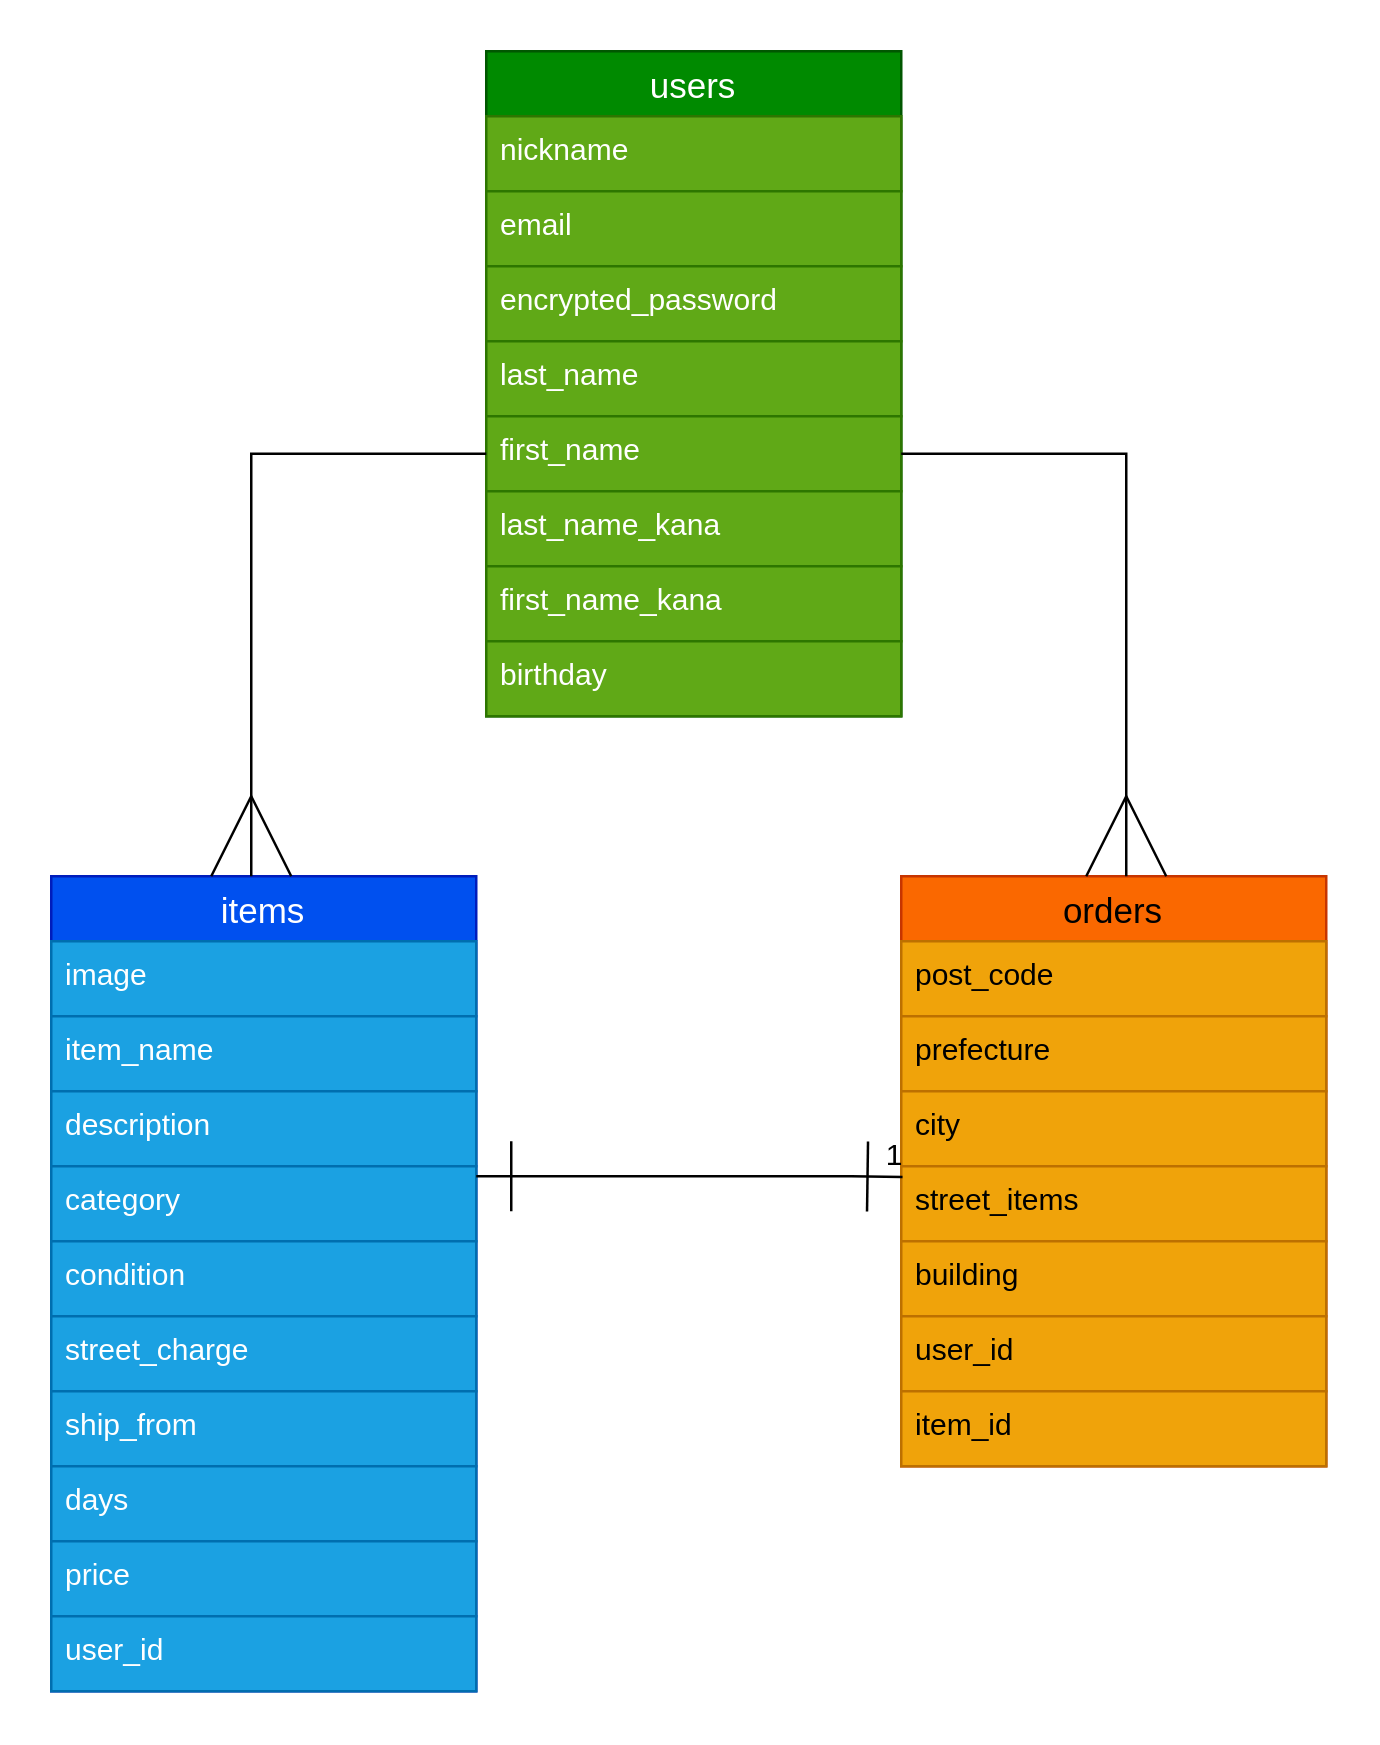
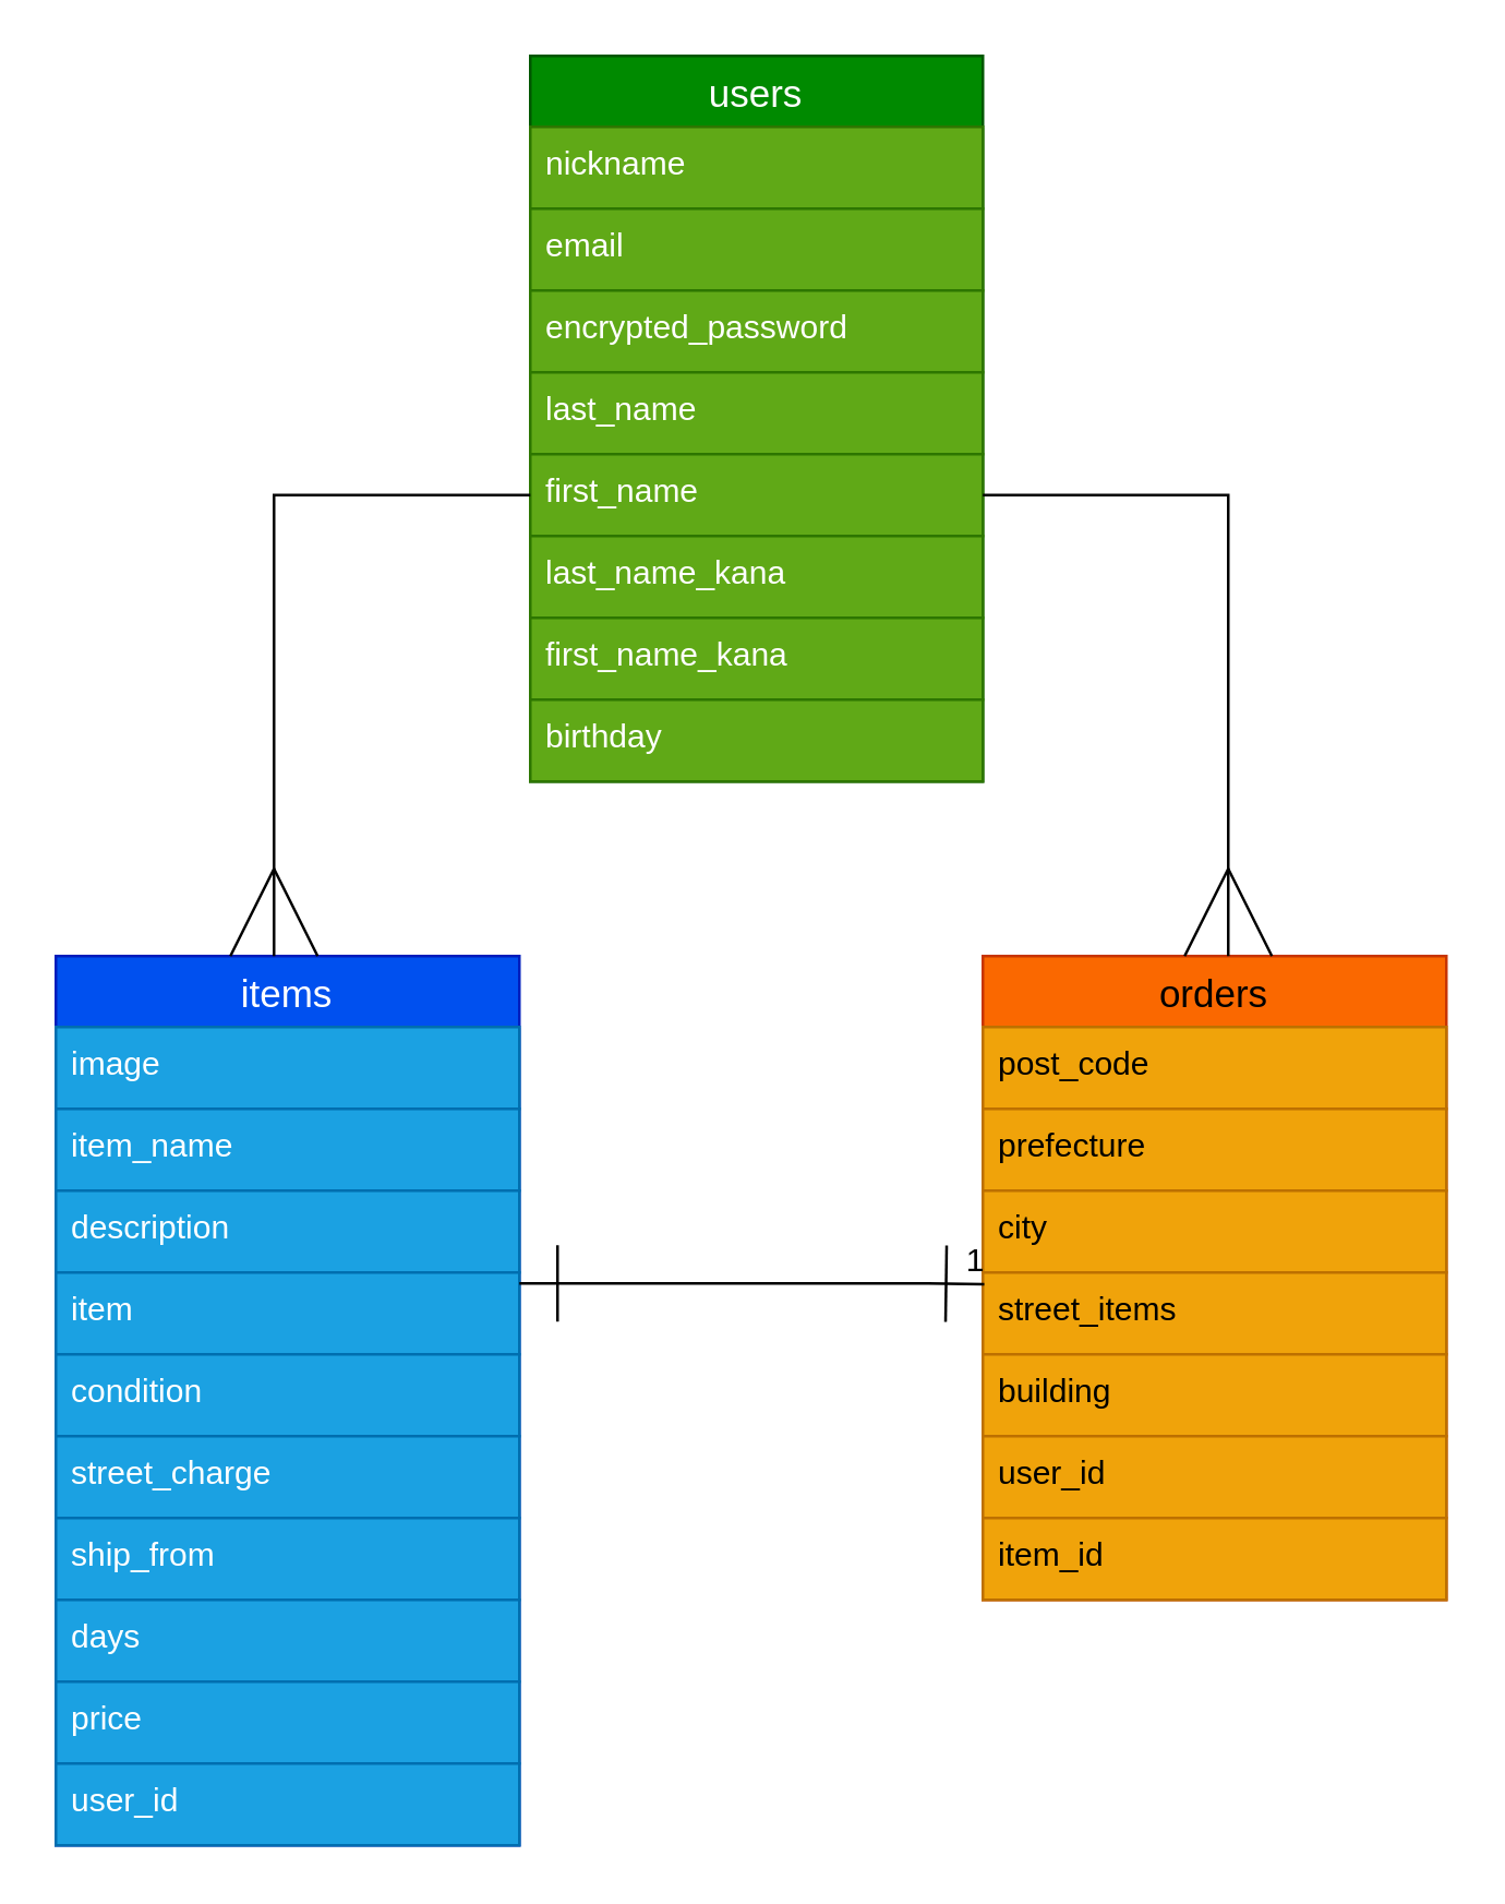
  <mxCell id="0" />
  <mxCell id="1" parent="0" />
  <mxCell id="2" value="users" style="swimlane;fontStyle=0;childLayout=stackLayout;horizontal=1;startSize=26;horizontalStack=0;resizeParent=1;resizeParentMax=0;resizeLast=0;collapsible=1;marginBottom=0;align=center;fontSize=14;rounded=0;fillColor=#008a00;fontColor=#ffffff;strokeColor=#005700;" vertex="1" parent="1"><mxGeometry x="194" y="20" width="166" height="266" as="geometry"><mxRectangle x="254" y="30" width="60" height="30" as="alternateBounds" /></mxGeometry></mxCell>
  <mxCell id="3" value="nickname" style="text;strokeColor=#2D7600;fillColor=#60a917;spacingLeft=4;spacingRight=4;overflow=hidden;rotatable=0;points=[[0,0.5],[1,0.5]];portConstraint=eastwest;fontSize=12;rounded=0;fontColor=#ffffff;" vertex="1" parent="2"><mxGeometry y="26" width="166" height="30" as="geometry" /></mxCell>
  <mxCell id="4" value="email&#10;" style="text;strokeColor=#2D7600;fillColor=#60a917;spacingLeft=4;spacingRight=4;overflow=hidden;rotatable=0;points=[[0,0.5],[1,0.5]];portConstraint=eastwest;fontSize=12;rounded=0;fontColor=#ffffff;" vertex="1" parent="2"><mxGeometry y="56" width="166" height="30" as="geometry" /></mxCell>
  <mxCell id="5" value="encrypted_password" style="text;strokeColor=#2D7600;fillColor=#60a917;spacingLeft=4;spacingRight=4;overflow=hidden;rotatable=0;points=[[0,0.5],[1,0.5]];portConstraint=eastwest;fontSize=12;rounded=0;fontColor=#ffffff;" vertex="1" parent="2"><mxGeometry y="86" width="166" height="30" as="geometry" /></mxCell>
  <mxCell id="6" value="last_name" style="text;strokeColor=#2D7600;fillColor=#60a917;spacingLeft=4;spacingRight=4;overflow=hidden;rotatable=0;points=[[0,0.5],[1,0.5]];portConstraint=eastwest;fontSize=12;rounded=0;fontColor=#ffffff;" vertex="1" parent="2"><mxGeometry y="116" width="166" height="30" as="geometry" /></mxCell>
  <mxCell id="7" value="first_name" style="text;strokeColor=#2D7600;fillColor=#60a917;spacingLeft=4;spacingRight=4;overflow=hidden;rotatable=0;points=[[0,0.5],[1,0.5]];portConstraint=eastwest;fontSize=12;rounded=0;fontColor=#ffffff;" vertex="1" parent="2"><mxGeometry y="146" width="166" height="30" as="geometry" /></mxCell>
  <mxCell id="8" value="last_name_kana" style="text;strokeColor=#2D7600;fillColor=#60a917;spacingLeft=4;spacingRight=4;overflow=hidden;rotatable=0;points=[[0,0.5],[1,0.5]];portConstraint=eastwest;fontSize=12;rounded=0;fontColor=#ffffff;" vertex="1" parent="2"><mxGeometry y="176" width="166" height="30" as="geometry" /></mxCell>
  <mxCell id="9" value="first_name_kana" style="text;strokeColor=#2D7600;fillColor=#60a917;spacingLeft=4;spacingRight=4;overflow=hidden;rotatable=0;points=[[0,0.5],[1,0.5]];portConstraint=eastwest;fontSize=12;rounded=0;fontColor=#ffffff;" vertex="1" parent="2"><mxGeometry y="206" width="166" height="30" as="geometry" /></mxCell>
  <mxCell id="10" value="birthday" style="text;strokeColor=#2D7600;fillColor=#60a917;spacingLeft=4;spacingRight=4;overflow=hidden;rotatable=0;points=[[0,0.5],[1,0.5]];portConstraint=eastwest;fontSize=12;rounded=0;fontColor=#ffffff;" vertex="1" parent="2"><mxGeometry y="236" width="166" height="30" as="geometry" /></mxCell>
  <mxCell id="11" value="items" style="swimlane;fontStyle=0;childLayout=stackLayout;horizontal=1;startSize=26;horizontalStack=0;resizeParent=1;resizeParentMax=0;resizeLast=0;collapsible=1;marginBottom=0;align=center;fontSize=14;rounded=0;fillColor=#0050ef;fontColor=#ffffff;strokeColor=#001DBC;" vertex="1" parent="1"><mxGeometry x="20" y="350" width="170" height="326" as="geometry" /></mxCell>
  <mxCell id="12" value="image" style="text;strokeColor=#006EAF;fillColor=#1ba1e2;spacingLeft=4;spacingRight=4;overflow=hidden;rotatable=0;points=[[0,0.5],[1,0.5]];portConstraint=eastwest;fontSize=12;rounded=0;fontColor=#ffffff;" vertex="1" parent="11"><mxGeometry y="26" width="170" height="30" as="geometry" /></mxCell>
  <mxCell id="13" value="item_name" style="text;strokeColor=#006EAF;fillColor=#1ba1e2;spacingLeft=4;spacingRight=4;overflow=hidden;rotatable=0;points=[[0,0.5],[1,0.5]];portConstraint=eastwest;fontSize=12;rounded=0;fontColor=#ffffff;" vertex="1" parent="11"><mxGeometry y="56" width="170" height="30" as="geometry" /></mxCell>
  <mxCell id="14" value="description" style="text;strokeColor=#006EAF;fillColor=#1ba1e2;spacingLeft=4;spacingRight=4;overflow=hidden;rotatable=0;points=[[0,0.5],[1,0.5]];portConstraint=eastwest;fontSize=12;rounded=0;fontColor=#ffffff;" vertex="1" parent="11"><mxGeometry y="86" width="170" height="30" as="geometry" /></mxCell>
- <mxCell id="15" value="category" style="text;strokeColor=#006EAF;fillColor=#1ba1e2;spacingLeft=4;spacingRight=4;overflow=hidden;rotatable=0;points=[[0,0.5],[1,0.5]];portConstraint=eastwest;fontSize=12;rounded=0;fontColor=#ffffff;" vertex="1" parent="11"><mxGeometry y="116" width="170" height="30" as="geometry" /></mxCell>
+ <mxCell id="15" value="item" style="text;strokeColor=#006EAF;fillColor=#1ba1e2;spacingLeft=4;spacingRight=4;overflow=hidden;rotatable=0;points=[[0,0.5],[1,0.5]];portConstraint=eastwest;fontSize=12;rounded=0;fontColor=#ffffff;" vertex="1" parent="11"><mxGeometry y="116" width="170" height="30" as="geometry" /></mxCell>
  <mxCell id="16" value="condition" style="text;strokeColor=#006EAF;fillColor=#1ba1e2;spacingLeft=4;spacingRight=4;overflow=hidden;rotatable=0;points=[[0,0.5],[1,0.5]];portConstraint=eastwest;fontSize=12;rounded=0;fontColor=#ffffff;" vertex="1" parent="11"><mxGeometry y="146" width="170" height="30" as="geometry" /></mxCell>
  <mxCell id="17" value="street_charge" style="text;strokeColor=#006EAF;fillColor=#1ba1e2;spacingLeft=4;spacingRight=4;overflow=hidden;rotatable=0;points=[[0,0.5],[1,0.5]];portConstraint=eastwest;fontSize=12;rounded=0;fontColor=#ffffff;" vertex="1" parent="11"><mxGeometry y="176" width="170" height="30" as="geometry" /></mxCell>
  <mxCell id="18" value="ship_from" style="text;strokeColor=#006EAF;fillColor=#1ba1e2;spacingLeft=4;spacingRight=4;overflow=hidden;rotatable=0;points=[[0,0.5],[1,0.5]];portConstraint=eastwest;fontSize=12;rounded=0;fontColor=#ffffff;" vertex="1" parent="11"><mxGeometry y="206" width="170" height="30" as="geometry" /></mxCell>
  <mxCell id="19" value="days" style="text;strokeColor=#006EAF;fillColor=#1ba1e2;spacingLeft=4;spacingRight=4;overflow=hidden;rotatable=0;points=[[0,0.5],[1,0.5]];portConstraint=eastwest;fontSize=12;rounded=0;fontColor=#ffffff;" vertex="1" parent="11"><mxGeometry y="236" width="170" height="30" as="geometry" /></mxCell>
  <mxCell id="20" value="price" style="text;strokeColor=#006EAF;fillColor=#1ba1e2;spacingLeft=4;spacingRight=4;overflow=hidden;rotatable=0;points=[[0,0.5],[1,0.5]];portConstraint=eastwest;fontSize=12;rounded=0;fontColor=#ffffff;" vertex="1" parent="11"><mxGeometry y="266" width="170" height="30" as="geometry" /></mxCell>
  <mxCell id="21" value="user_id" style="text;strokeColor=#006EAF;fillColor=#1ba1e2;spacingLeft=4;spacingRight=4;overflow=hidden;rotatable=0;points=[[0,0.5],[1,0.5]];portConstraint=eastwest;fontSize=12;rounded=0;fontColor=#ffffff;" vertex="1" parent="11"><mxGeometry y="296" width="170" height="30" as="geometry" /></mxCell>
  <mxCell id="22" value="orders" style="swimlane;fontStyle=0;childLayout=stackLayout;horizontal=1;startSize=26;horizontalStack=0;resizeParent=1;resizeParentMax=0;resizeLast=0;collapsible=1;marginBottom=0;align=center;fontSize=14;rounded=0;fillColor=#fa6800;fontColor=#000000;strokeColor=#C73500;" vertex="1" parent="1"><mxGeometry x="360" y="350" width="170" height="236" as="geometry" /></mxCell>
  <mxCell id="23" value="post_code" style="text;strokeColor=#BD7000;fillColor=#f0a30a;spacingLeft=4;spacingRight=4;overflow=hidden;rotatable=0;points=[[0,0.5],[1,0.5]];portConstraint=eastwest;fontSize=12;rounded=0;fontColor=#000000;" vertex="1" parent="22"><mxGeometry y="26" width="170" height="30" as="geometry" /></mxCell>
  <mxCell id="24" value="prefecture" style="text;strokeColor=#BD7000;fillColor=#f0a30a;spacingLeft=4;spacingRight=4;overflow=hidden;rotatable=0;points=[[0,0.5],[1,0.5]];portConstraint=eastwest;fontSize=12;rounded=0;fontColor=#000000;" vertex="1" parent="22"><mxGeometry y="56" width="170" height="30" as="geometry" /></mxCell>
  <mxCell id="25" value="city" style="text;strokeColor=#BD7000;fillColor=#f0a30a;spacingLeft=4;spacingRight=4;overflow=hidden;rotatable=0;points=[[0,0.5],[1,0.5]];portConstraint=eastwest;fontSize=12;rounded=0;fontColor=#000000;" vertex="1" parent="22"><mxGeometry y="86" width="170" height="30" as="geometry" /></mxCell>
  <mxCell id="26" value="street_items" style="text;strokeColor=#BD7000;fillColor=#f0a30a;spacingLeft=4;spacingRight=4;overflow=hidden;rotatable=0;points=[[0,0.5],[1,0.5]];portConstraint=eastwest;fontSize=12;rounded=0;fontColor=#000000;" vertex="1" parent="22"><mxGeometry y="116" width="170" height="30" as="geometry" /></mxCell>
  <mxCell id="27" value="building" style="text;strokeColor=#BD7000;fillColor=#f0a30a;spacingLeft=4;spacingRight=4;overflow=hidden;rotatable=0;points=[[0,0.5],[1,0.5]];portConstraint=eastwest;fontSize=12;rounded=0;fontColor=#000000;" vertex="1" parent="22"><mxGeometry y="146" width="170" height="30" as="geometry" /></mxCell>
  <mxCell id="28" value="user_id" style="text;strokeColor=#BD7000;fillColor=#f0a30a;spacingLeft=4;spacingRight=4;overflow=hidden;rotatable=0;points=[[0,0.5],[1,0.5]];portConstraint=eastwest;fontSize=12;rounded=0;fontColor=#000000;" vertex="1" parent="22"><mxGeometry y="176" width="170" height="30" as="geometry" /></mxCell>
  <mxCell id="29" value="item_id" style="text;strokeColor=#BD7000;fillColor=#f0a30a;spacingLeft=4;spacingRight=4;overflow=hidden;rotatable=0;points=[[0,0.5],[1,0.5]];portConstraint=eastwest;fontSize=12;rounded=0;fontColor=#000000;" vertex="1" parent="22"><mxGeometry y="206" width="170" height="30" as="geometry" /></mxCell>
  <mxCell id="30" value="" style="endArrow=ERone;html=1;rounded=0;entryX=0.003;entryY=0.143;entryDx=0;entryDy=0;entryPerimeter=0;startArrow=ERone;startFill=0;sourcePerimeterSpacing=0;targetPerimeterSpacing=0;strokeWidth=1;endSize=26;endFill=0;jumpSize=6;startSize=26;" edge="1" parent="1" target="26"><mxGeometry relative="1" as="geometry"><mxPoint x="190" y="470" as="sourcePoint" /><mxPoint x="350" y="468" as="targetPoint" /><Array as="points"><mxPoint x="340" y="470" /></Array></mxGeometry></mxCell>
  <mxCell id="31" value="1" style="resizable=0;html=1;align=right;verticalAlign=bottom;rounded=0;" connectable="0" vertex="1" parent="30"><mxGeometry x="1" relative="1" as="geometry" /></mxCell>
  <mxCell id="32" value="" style="edgeStyle=orthogonalEdgeStyle;fontSize=12;html=1;endArrow=ERmany;endFill=0;exitX=0;exitY=0.5;exitDx=0;exitDy=0;movable=1;resizable=1;rotatable=1;deletable=1;editable=1;connectable=1;targetPerimeterSpacing=1;endSize=30;rounded=0;" edge="1" parent="1" source="7"><mxGeometry width="100" height="100" relative="1" as="geometry"><mxPoint x="148.97" y="460" as="sourcePoint" /><mxPoint x="100" y="350" as="targetPoint" /><Array as="points"><mxPoint x="100" y="181" /><mxPoint x="100" y="350" /></Array></mxGeometry></mxCell>
  <mxCell id="33" value="" style="edgeStyle=orthogonalEdgeStyle;fontSize=12;html=1;endArrow=ERmany;endFill=0;exitX=1;exitY=0.5;exitDx=0;exitDy=0;movable=1;resizable=1;rotatable=1;deletable=1;editable=1;connectable=1;targetPerimeterSpacing=1;endSize=30;rounded=0;" edge="1" parent="1" source="7"><mxGeometry width="100" height="100" relative="1" as="geometry"><mxPoint x="544" y="181" as="sourcePoint" /><mxPoint x="450" y="350" as="targetPoint" /><Array as="points"><mxPoint x="450" y="181" /></Array></mxGeometry></mxCell>
